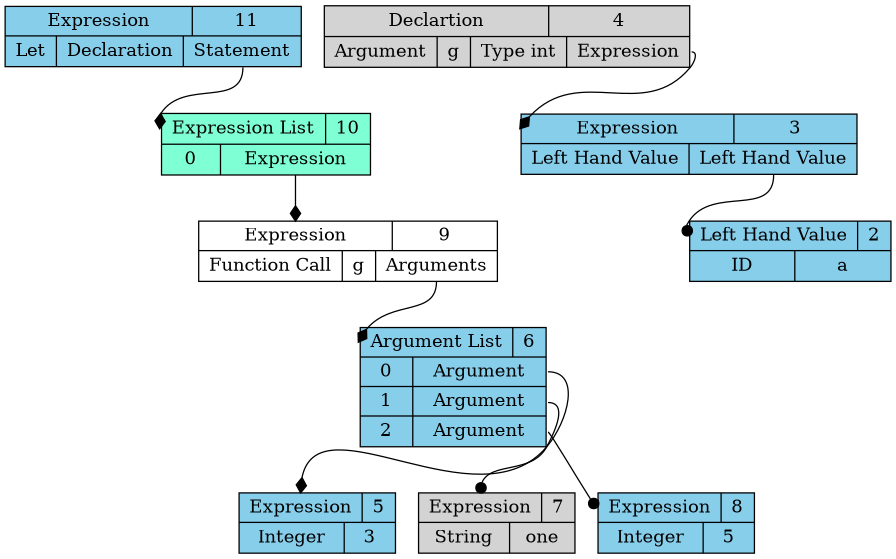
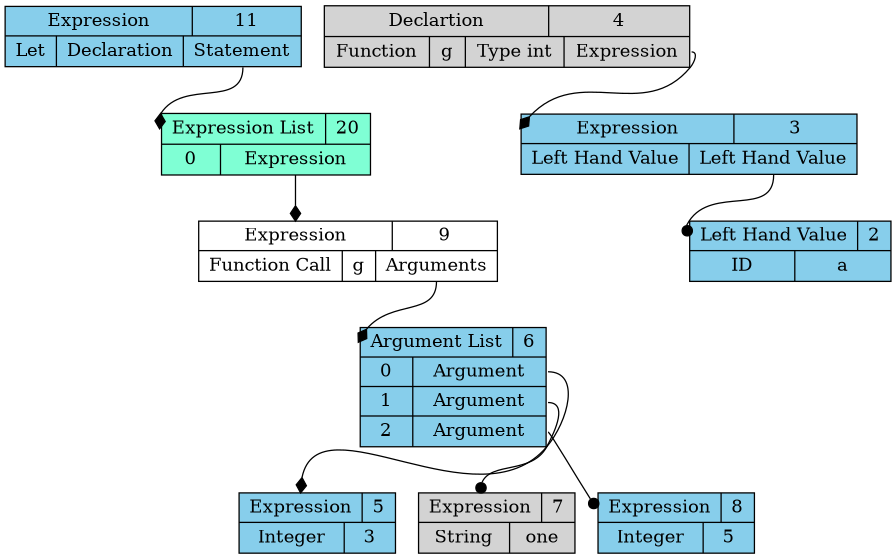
  digraph {
    node [fillcolor=skyblue shape=record style=filled]
    edge [arrowhead=diamond headport=ptr tailport=pos0]
    n1 [label="{ { <ptr> Expression | 11 } |{ Let | <dec> Declaration | <stmt> Statement } } "]
-   n2 [fillcolor=aquamarine label="{ { <ptr> Expression List | 10 } | { 0 | <pos0> Expression } }"]
+   n2 [fillcolor=aquamarine label="{ { <ptr> Expression List | 20 } | { 0 | <pos0> Expression } }"]
    n3 [fillcolor=white label="{ { <ptr> Expression | 9 } |{ Function Call | g | <argpos> Arguments} }"]
-   n4 [fillcolor=lightgrey label="{ { <ptr> Declartion | 4 } | {Argument | g | Type int | <exp> Expression } }"]
+   n4 [fillcolor=lightgrey label="{ { <ptr> Declartion | 4 } | {Function | g | Type int | <exp> Expression } }"]
    n5 [label="{ { <ptr> Expression | 3 } |{ Left Hand Value | <lval> Left Hand Value} }"]
    n6 [label="{ { <ptr> Left Hand Value | 2 } | { ID | a } } "]
    n7 [label="{ { <ptr> Argument List | 6 } | { 0 | <pos0> Argument }| { 1 | <pos1> Argument }| { 2 | <pos2> Argument } }"]
    n8 [label="{ { <ptr> Expression | 5 } |{ Integer | 3 } }"]
    n9 [fillcolor=lightgrey label="{ { <ptr> Expression | 7 } |{ String | one } }"]
    n10 [label="{ { <ptr> Expression | 8 } |{ Integer | 5 } }"]
    n1 -> n2 [tailport=stmt]
    n2 -> n3
    n3 -> n7 [tailport=argpos]
    n4 -> n5 [tailport=exp]
    n5 -> n6 [arrowhead=dot tailport=lval]
    n7 -> n8
    n7 -> n9 [arrowhead=dot tailport=pos1]
    n7 -> n10 [arrowhead=dot tailport=pos2]
  }
